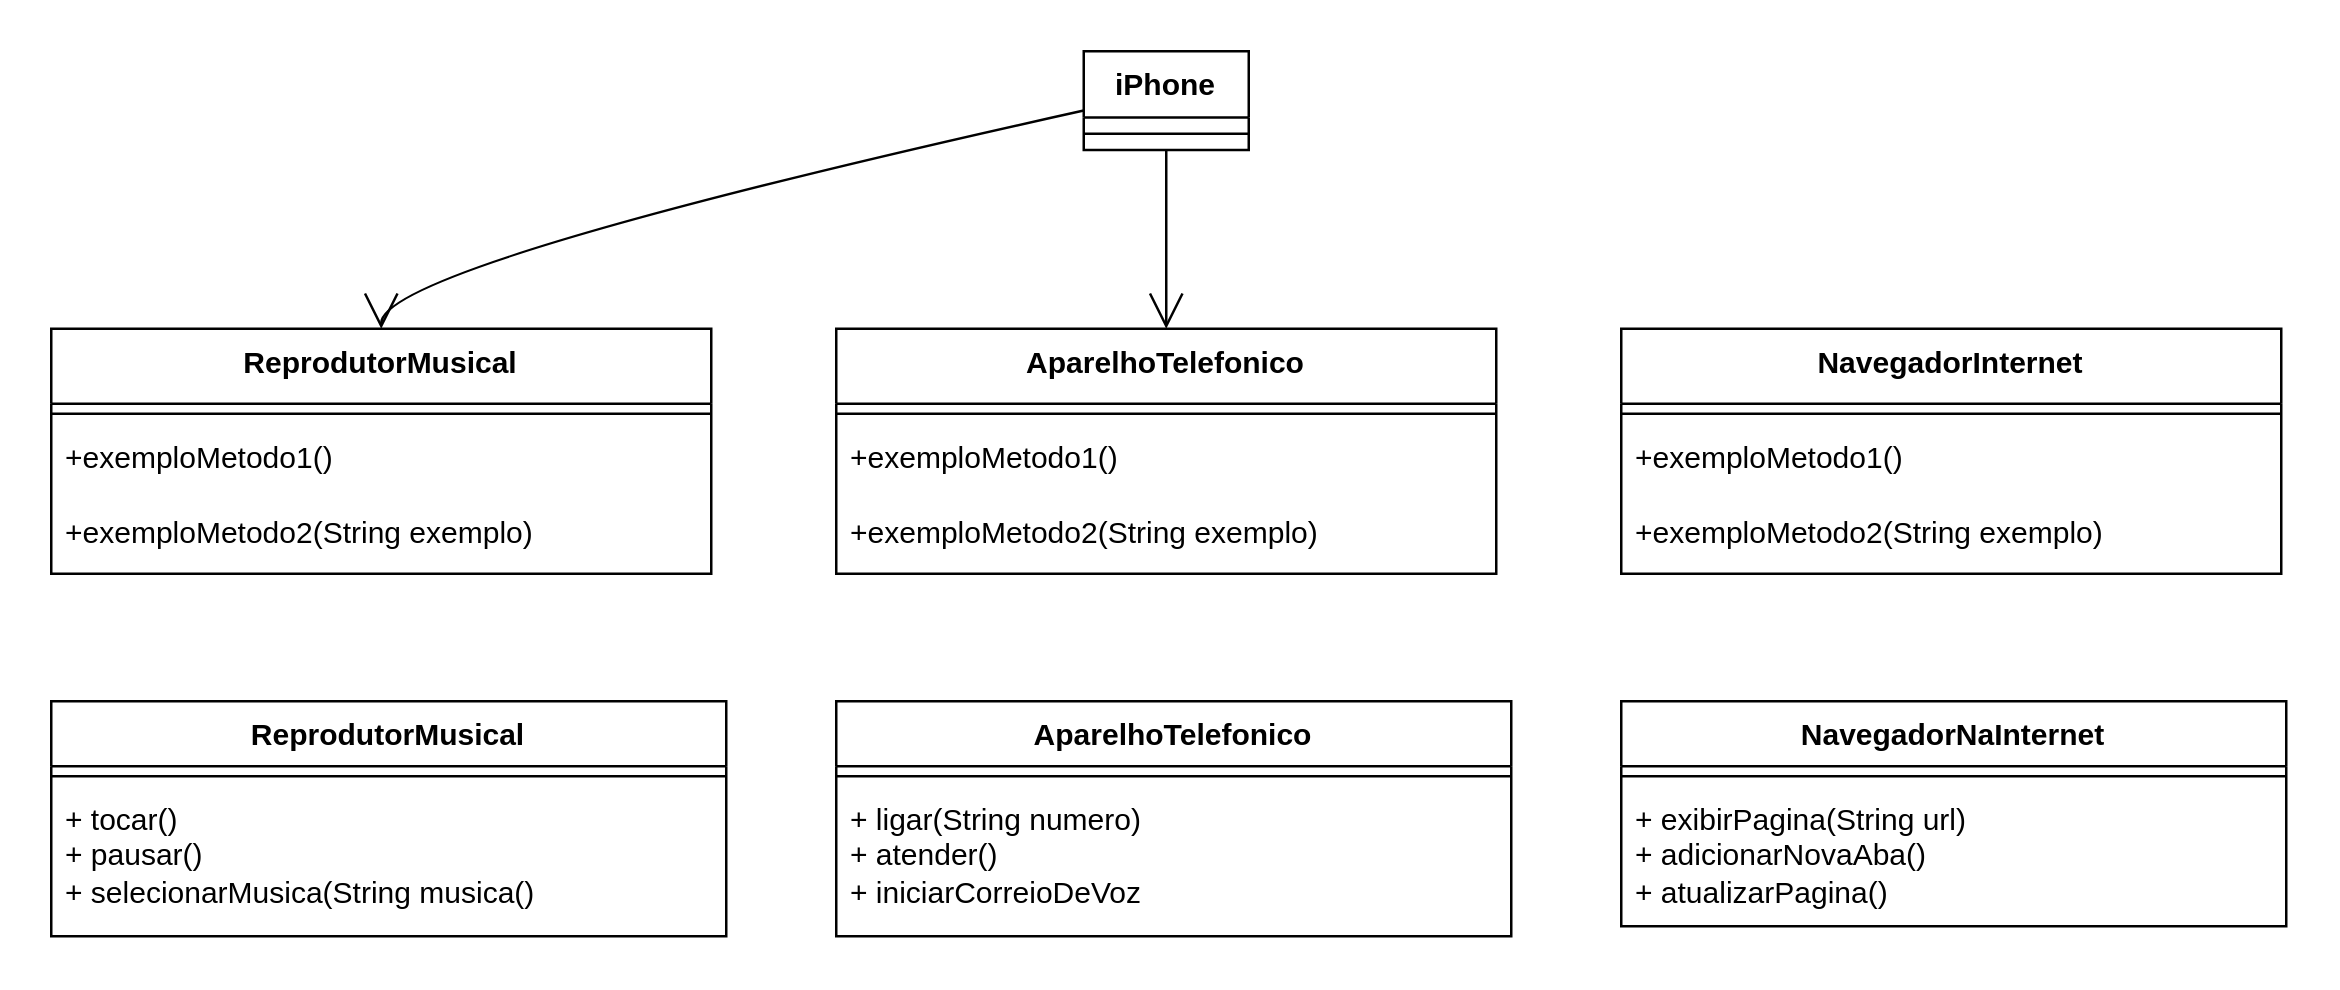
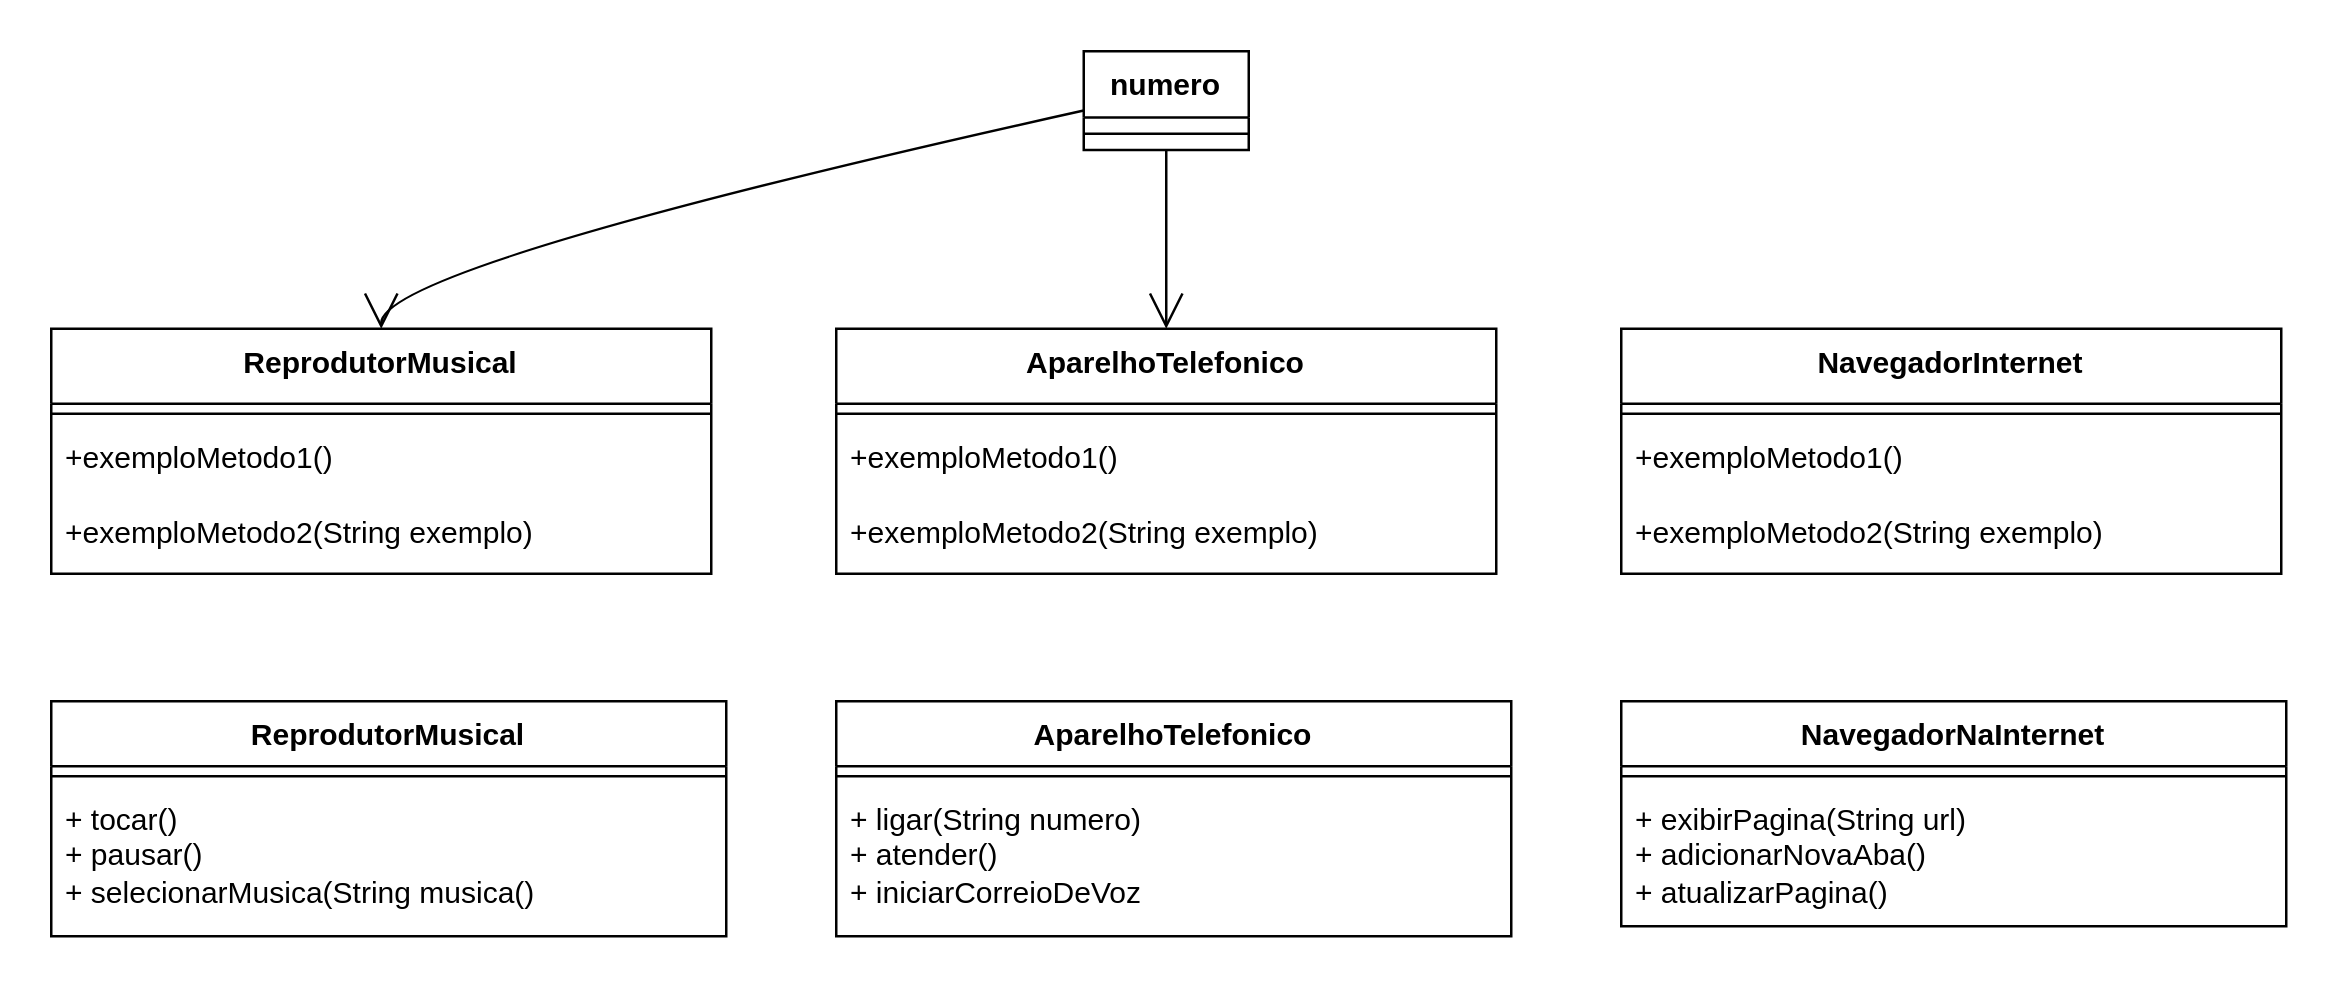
  <mxCell id="0" />
  <mxCell id="1" parent="0" />
  <mxCell id="2" value="ReprodutorMusical" style="swimlane;fontStyle=1;align=center;verticalAlign=top;childLayout=stackLayout;horizontal=1;startSize=30;horizontalStack=0;resizeParent=1;resizeParentMax=0;resizeLast=0;collapsible=0;marginBottom=0;" vertex="1" parent="1"><mxGeometry x="20" y="131" width="264" height="98" as="geometry" /></mxCell>
  <mxCell id="3" style="line;strokeWidth=1;fillColor=none;align=left;verticalAlign=middle;spacingTop=-1;spacingLeft=3;spacingRight=3;rotatable=0;labelPosition=right;points=[];portConstraint=eastwest;strokeColor=inherit;" vertex="1" parent="2"><mxGeometry y="30" width="264" height="8" as="geometry" /></mxCell>
  <mxCell id="4" value="+exemploMetodo1()" style="text;strokeColor=none;fillColor=none;align=left;verticalAlign=top;spacingLeft=4;spacingRight=4;overflow=hidden;rotatable=0;points=[[0,0.5],[1,0.5]];portConstraint=eastwest;" vertex="1" parent="2"><mxGeometry y="38" width="264" height="30" as="geometry" /></mxCell>
  <mxCell id="5" value="+exemploMetodo2(String exemplo)" style="text;strokeColor=none;fillColor=none;align=left;verticalAlign=top;spacingLeft=4;spacingRight=4;overflow=hidden;rotatable=0;points=[[0,0.5],[1,0.5]];portConstraint=eastwest;" vertex="1" parent="2"><mxGeometry y="68" width="264" height="30" as="geometry" /></mxCell>
  <mxCell id="6" value="AparelhoTelefonico" style="swimlane;fontStyle=1;align=center;verticalAlign=top;childLayout=stackLayout;horizontal=1;startSize=30;horizontalStack=0;resizeParent=1;resizeParentMax=0;resizeLast=0;collapsible=0;marginBottom=0;" vertex="1" parent="1"><mxGeometry x="334" y="131" width="264" height="98" as="geometry" /></mxCell>
  <mxCell id="7" style="line;strokeWidth=1;fillColor=none;align=left;verticalAlign=middle;spacingTop=-1;spacingLeft=3;spacingRight=3;rotatable=0;labelPosition=right;points=[];portConstraint=eastwest;strokeColor=inherit;" vertex="1" parent="6"><mxGeometry y="30" width="264" height="8" as="geometry" /></mxCell>
  <mxCell id="8" value="+exemploMetodo1()" style="text;strokeColor=none;fillColor=none;align=left;verticalAlign=top;spacingLeft=4;spacingRight=4;overflow=hidden;rotatable=0;points=[[0,0.5],[1,0.5]];portConstraint=eastwest;" vertex="1" parent="6"><mxGeometry y="38" width="264" height="30" as="geometry" /></mxCell>
  <mxCell id="9" value="+exemploMetodo2(String exemplo)" style="text;strokeColor=none;fillColor=none;align=left;verticalAlign=top;spacingLeft=4;spacingRight=4;overflow=hidden;rotatable=0;points=[[0,0.5],[1,0.5]];portConstraint=eastwest;" vertex="1" parent="6"><mxGeometry y="68" width="264" height="30" as="geometry" /></mxCell>
  <mxCell id="10" value="NavegadorInternet" style="swimlane;fontStyle=1;align=center;verticalAlign=top;childLayout=stackLayout;horizontal=1;startSize=30;horizontalStack=0;resizeParent=1;resizeParentMax=0;resizeLast=0;collapsible=0;marginBottom=0;" vertex="1" parent="1"><mxGeometry x="648" y="131" width="264" height="98" as="geometry" /></mxCell>
  <mxCell id="11" style="line;strokeWidth=1;fillColor=none;align=left;verticalAlign=middle;spacingTop=-1;spacingLeft=3;spacingRight=3;rotatable=0;labelPosition=right;points=[];portConstraint=eastwest;strokeColor=inherit;" vertex="1" parent="10"><mxGeometry y="30" width="264" height="8" as="geometry" /></mxCell>
  <mxCell id="12" value="+exemploMetodo1()" style="text;strokeColor=none;fillColor=none;align=left;verticalAlign=top;spacingLeft=4;spacingRight=4;overflow=hidden;rotatable=0;points=[[0,0.5],[1,0.5]];portConstraint=eastwest;" vertex="1" parent="10"><mxGeometry y="38" width="264" height="30" as="geometry" /></mxCell>
  <mxCell id="13" value="+exemploMetodo2(String exemplo)" style="text;strokeColor=none;fillColor=none;align=left;verticalAlign=top;spacingLeft=4;spacingRight=4;overflow=hidden;rotatable=0;points=[[0,0.5],[1,0.5]];portConstraint=eastwest;" vertex="1" parent="10"><mxGeometry y="68" width="264" height="30" as="geometry" /></mxCell>
- <mxCell id="14" value="iPhone" style="swimlane;fontStyle=1;align=center;verticalAlign=top;childLayout=stackLayout;horizontal=1;startSize=26.5;horizontalStack=0;resizeParent=1;resizeParentMax=0;resizeLast=0;collapsible=0;marginBottom=0;" vertex="1" parent="1"><mxGeometry x="433" y="20" width="66" height="39.5" as="geometry" /></mxCell>
+ <mxCell id="14" value="numero" style="swimlane;fontStyle=1;align=center;verticalAlign=top;childLayout=stackLayout;horizontal=1;startSize=26.5;horizontalStack=0;resizeParent=1;resizeParentMax=0;resizeLast=0;collapsible=0;marginBottom=0;" vertex="1" parent="1"><mxGeometry x="433" y="20" width="66" height="39.5" as="geometry" /></mxCell>
  <mxCell id="15" style="line;strokeWidth=1;fillColor=none;align=left;verticalAlign=middle;spacingTop=-1;spacingLeft=3;spacingRight=3;rotatable=0;labelPosition=right;points=[];portConstraint=eastwest;strokeColor=inherit;" vertex="1" parent="14"><mxGeometry y="26.5" width="66" height="13" as="geometry" /></mxCell>
  <mxCell id="16" value="" style="curved=1;startArrow=none;endArrow=open;endSize=12;exitX=0;exitY=0.6;entryX=0.5;entryY=0;rounded=0;" edge="1" parent="1" source="14" target="2"><mxGeometry relative="1" as="geometry"><Array as="points"><mxPoint x="152" y="106" /></Array></mxGeometry></mxCell>
  <mxCell id="17" value="" style="curved=1;startArrow=none;endArrow=open;endSize=12;exitX=0.5;exitY=1;entryX=0.5;entryY=0;rounded=0;" edge="1" parent="1" source="14" target="6"><mxGeometry relative="1" as="geometry"><Array as="points" /></mxGeometry></mxCell>
  <mxCell id="18" value="ReprodutorMusical" style="swimlane;fontStyle=1;align=center;verticalAlign=top;childLayout=stackLayout;horizontal=1;startSize=26;horizontalStack=0;resizeParent=1;resizeParentMax=0;resizeLast=0;collapsible=1;marginBottom=0;whiteSpace=wrap;html=1;" vertex="1" parent="1"><mxGeometry x="20" y="280" width="270" height="94" as="geometry"><mxRectangle x="334" y="280" width="110" height="30" as="alternateBounds" /></mxGeometry></mxCell>
  <mxCell id="19" value="" style="line;strokeWidth=1;fillColor=none;align=left;verticalAlign=middle;spacingTop=-1;spacingLeft=3;spacingRight=3;rotatable=0;labelPosition=right;points=[];portConstraint=eastwest;strokeColor=inherit;" vertex="1" parent="18"><mxGeometry y="26" width="270" height="8" as="geometry" /></mxCell>
  <mxCell id="20" value="+ tocar()&lt;div&gt;+ pausar()&lt;/div&gt;&lt;div&gt;+ selecionarMusica(String musica()&lt;/div&gt;" style="text;strokeColor=none;fillColor=none;align=left;verticalAlign=top;spacingLeft=4;spacingRight=4;overflow=hidden;rotatable=0;points=[[0,0.5],[1,0.5]];portConstraint=eastwest;whiteSpace=wrap;html=1;" vertex="1" parent="18"><mxGeometry y="34" width="270" height="60" as="geometry" /></mxCell>
  <mxCell id="21" value="AparelhoTelefonico" style="swimlane;fontStyle=1;align=center;verticalAlign=top;childLayout=stackLayout;horizontal=1;startSize=26;horizontalStack=0;resizeParent=1;resizeParentMax=0;resizeLast=0;collapsible=1;marginBottom=0;whiteSpace=wrap;html=1;" vertex="1" parent="1"><mxGeometry x="334" y="280" width="270" height="94" as="geometry" /></mxCell>
  <mxCell id="22" value="" style="line;strokeWidth=1;fillColor=none;align=left;verticalAlign=middle;spacingTop=-1;spacingLeft=3;spacingRight=3;rotatable=0;labelPosition=right;points=[];portConstraint=eastwest;strokeColor=inherit;" vertex="1" parent="21"><mxGeometry y="26" width="270" height="8" as="geometry" /></mxCell>
  <mxCell id="23" value="+ ligar(String numero)&lt;div&gt;+ atender()&lt;/div&gt;&lt;div&gt;+ iniciarCorreioDeVoz&lt;/div&gt;" style="text;strokeColor=none;fillColor=none;align=left;verticalAlign=top;spacingLeft=4;spacingRight=4;overflow=hidden;rotatable=0;points=[[0,0.5],[1,0.5]];portConstraint=eastwest;whiteSpace=wrap;html=1;" vertex="1" parent="21"><mxGeometry y="34" width="270" height="60" as="geometry" /></mxCell>
  <mxCell id="24" value="NavegadorNaInternet" style="swimlane;fontStyle=1;align=center;verticalAlign=top;childLayout=stackLayout;horizontal=1;startSize=26;horizontalStack=0;resizeParent=1;resizeParentMax=0;resizeLast=0;collapsible=1;marginBottom=0;whiteSpace=wrap;html=1;" vertex="1" parent="1"><mxGeometry x="648" y="280" width="266" height="90" as="geometry" /></mxCell>
  <mxCell id="25" value="" style="line;strokeWidth=1;fillColor=none;align=left;verticalAlign=middle;spacingTop=-1;spacingLeft=3;spacingRight=3;rotatable=0;labelPosition=right;points=[];portConstraint=eastwest;strokeColor=inherit;" vertex="1" parent="24"><mxGeometry y="26" width="266" height="8" as="geometry" /></mxCell>
  <mxCell id="26" value="+ exibirPagina(String url)&lt;div&gt;+ adicionarNovaAba()&lt;/div&gt;&lt;div&gt;+ atualizarPagina()&lt;/div&gt;" style="text;strokeColor=none;fillColor=none;align=left;verticalAlign=top;spacingLeft=4;spacingRight=4;overflow=hidden;rotatable=0;points=[[0,0.5],[1,0.5]];portConstraint=eastwest;whiteSpace=wrap;html=1;" vertex="1" parent="24"><mxGeometry y="34" width="266" height="56" as="geometry" /></mxCell>
